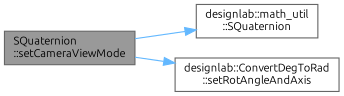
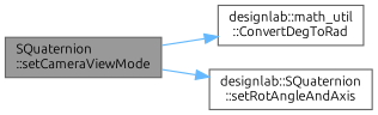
  digraph {
    fontname=Ubuntu
    rankdir=LR
    node [color=grey40 fillcolor=white fontname=Ubuntu fontsize=10 shape=box style=filled]
    edge [color=steelblue1 fontname=Ubuntu fontsize=10 labelfontname=Helvetica labelfontsize=10 style=solid]
    n1 [color=gray40 fillcolor=grey60 fontcolor=black height=0.2 label="SQuaternion\l::setCameraViewMode" width=0.4]
-   n2 [height=0.2 label="designlab::math_util\l::SQuaternion" width=0.4]
-   n3 [height=0.2 label="designlab::ConvertDegToRad\l::setRotAngleAndAxis" width=0.4]
+   n2 [height=0.2 label="designlab::math_util\l::ConvertDegToRad" width=0.4]
+   n3 [height=0.2 label="designlab::SQuaternion\l::setRotAngleAndAxis" width=0.4]
    n1 -> n2
    n1 -> n3
  }
